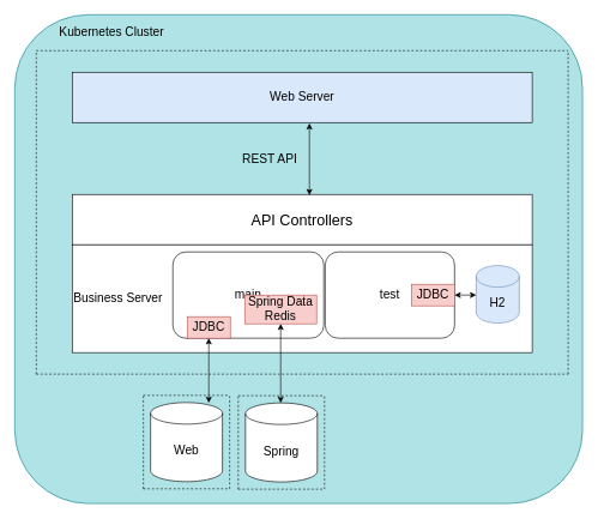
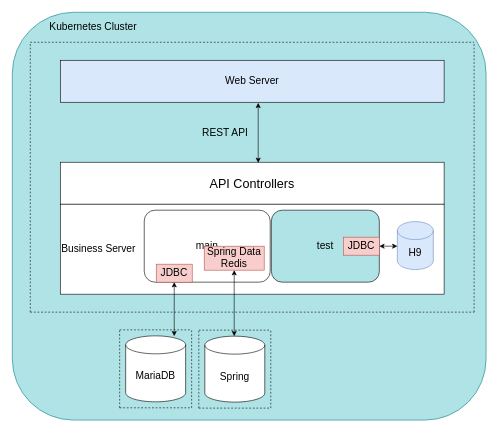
  <mxCell id="0" />
  <mxCell id="1" parent="0" />
  <mxCell id="2" value="" style="rounded=1;whiteSpace=wrap;html=1;fontSize=17;fillColor=#b0e3e6;strokeColor=#0e8088;" vertex="1" parent="1"><mxGeometry x="20" y="20" width="790" height="680" as="geometry" /></mxCell>
  <mxCell id="3" value="&lt;font style=&quot;font-size: 21px&quot;&gt;API Controllers&lt;/font&gt;" style="rounded=0;whiteSpace=wrap;html=1;" vertex="1" parent="1"><mxGeometry x="100" y="270" width="640" height="70" as="geometry" /></mxCell>
  <mxCell id="4" value="&lt;font style=&quot;font-size: 17px&quot;&gt;Business Server&lt;/font&gt;" style="rounded=0;whiteSpace=wrap;html=1;align=left;" vertex="1" parent="1"><mxGeometry x="100" y="340" width="640" height="150" as="geometry" /></mxCell>
  <mxCell id="5" value="main" style="rounded=1;whiteSpace=wrap;html=1;fontSize=17;" vertex="1" parent="1"><mxGeometry x="240" y="350" width="210" height="120" as="geometry" /></mxCell>
- <mxCell id="6" value="test" style="rounded=1;whiteSpace=wrap;html=1;fontSize=17;align=center;" vertex="1" parent="1"><mxGeometry x="452" y="350" width="180" height="120" as="geometry" /></mxCell>
- <mxCell id="7" value="H2" style="shape=cylinder3;whiteSpace=wrap;html=1;boundedLbl=1;backgroundOutline=1;size=15;fontSize=17;fillColor=#dae8fc;strokeColor=#6c8ebf;" vertex="1" parent="1"><mxGeometry x="662" y="369" width="60" height="80" as="geometry" /></mxCell>
+ <mxCell id="6" value="test" style="rounded=1;whiteSpace=wrap;html=1;fontSize=17;align=center;fillColor=#b0e3e6;" vertex="1" parent="1"><mxGeometry x="452" y="350" width="180" height="120" as="geometry" /></mxCell>
+ <mxCell id="7" value="H9" style="shape=cylinder3;whiteSpace=wrap;html=1;boundedLbl=1;backgroundOutline=1;size=15;fontSize=17;fillColor=#dae8fc;strokeColor=#6c8ebf;" vertex="1" parent="1"><mxGeometry x="662" y="369" width="60" height="80" as="geometry" /></mxCell>
  <mxCell id="8" value="" style="endArrow=classic;startArrow=classic;html=1;rounded=0;fontSize=17;" edge="1" parent="1"><mxGeometry width="50" height="50" relative="1" as="geometry"><mxPoint x="430" y="271" as="sourcePoint" /><mxPoint x="430" y="171" as="targetPoint" /></mxGeometry></mxCell>
  <mxCell id="9" value="REST API" style="text;html=1;strokeColor=none;fillColor=none;align=center;verticalAlign=middle;whiteSpace=wrap;rounded=0;fontSize=17;" vertex="1" parent="1"><mxGeometry x="315" y="206" width="120" height="30" as="geometry" /></mxCell>
  <mxCell id="10" value="Web Server" style="rounded=0;whiteSpace=wrap;html=1;fontSize=17;fillColor=#dae8fc;" vertex="1" parent="1"><mxGeometry x="100" y="100" width="640" height="70" as="geometry" /></mxCell>
  <mxCell id="11" value="" style="endArrow=classic;startArrow=classic;html=1;rounded=0;fontSize=17;exitX=1;exitY=0.5;exitDx=0;exitDy=0;" edge="1" parent="1"><mxGeometry width="50" height="50" relative="1" as="geometry"><mxPoint x="632" y="410" as="sourcePoint" /><mxPoint x="662" y="410" as="targetPoint" /></mxGeometry></mxCell>
  <mxCell id="12" value="JDBC" style="rounded=0;whiteSpace=wrap;html=1;fontSize=17;fillColor=#f8cecc;strokeColor=#b85450;" vertex="1" parent="1"><mxGeometry x="572" y="395" width="60" height="30" as="geometry" /></mxCell>
  <mxCell id="13" value="JDBC" style="rounded=0;whiteSpace=wrap;html=1;fontSize=17;fillColor=#f8cecc;strokeColor=#b85450;" vertex="1" parent="1"><mxGeometry x="260" y="440" width="60" height="30" as="geometry" /></mxCell>
  <mxCell id="14" value="Spring Data Redis" style="rounded=0;whiteSpace=wrap;html=1;fontSize=17;fillColor=#f8cecc;strokeColor=#b85450;" vertex="1" parent="1"><mxGeometry x="340" y="410" width="100" height="40" as="geometry" /></mxCell>
  <mxCell id="15" value="" style="endArrow=none;dashed=1;html=1;rounded=0;fontSize=17;" edge="1" parent="1"><mxGeometry width="50" height="50" relative="1" as="geometry"><mxPoint x="50" y="520" as="sourcePoint" /><mxPoint x="50" y="70" as="targetPoint" /></mxGeometry></mxCell>
  <mxCell id="16" value="" style="endArrow=none;dashed=1;html=1;rounded=0;fontSize=17;" edge="1" parent="1"><mxGeometry width="50" height="50" relative="1" as="geometry"><mxPoint x="790" y="520" as="sourcePoint" /><mxPoint x="790" y="70" as="targetPoint" /></mxGeometry></mxCell>
  <mxCell id="17" value="" style="endArrow=none;dashed=1;html=1;rounded=0;fontSize=17;" edge="1" parent="1"><mxGeometry width="50" height="50" relative="1" as="geometry"><mxPoint x="50" y="70" as="sourcePoint" /><mxPoint x="790" y="70" as="targetPoint" /></mxGeometry></mxCell>
  <mxCell id="18" value="" style="endArrow=none;dashed=1;html=1;rounded=0;fontSize=17;" edge="1" parent="1"><mxGeometry width="50" height="50" relative="1" as="geometry"><mxPoint x="50" y="520" as="sourcePoint" /><mxPoint x="790" y="520" as="targetPoint" /></mxGeometry></mxCell>
  <mxCell id="19" value="" style="endArrow=classic;startArrow=classic;html=1;rounded=0;fontSize=17;entryX=0.5;entryY=1;entryDx=0;entryDy=0;" edge="1" parent="1" target="13"><mxGeometry width="50" height="50" relative="1" as="geometry"><mxPoint x="290" y="560" as="sourcePoint" /><mxPoint x="350" y="530" as="targetPoint" /></mxGeometry></mxCell>
  <mxCell id="20" value="" style="endArrow=classic;startArrow=classic;html=1;rounded=0;fontSize=17;entryX=0.5;entryY=1;entryDx=0;entryDy=0;" edge="1" parent="1" target="14"><mxGeometry width="50" height="50" relative="1" as="geometry"><mxPoint x="390" y="560" as="sourcePoint" /><mxPoint x="400" y="490" as="targetPoint" /></mxGeometry></mxCell>
- <mxCell id="21" value="Web" style="shape=cylinder3;whiteSpace=wrap;html=1;boundedLbl=1;backgroundOutline=1;size=15;fontSize=17;" vertex="1" parent="1"><mxGeometry x="209" y="559.5" width="100" height="110" as="geometry" /></mxCell>
+ <mxCell id="21" value="MariaDB" style="shape=cylinder3;whiteSpace=wrap;html=1;boundedLbl=1;backgroundOutline=1;size=15;fontSize=17;" vertex="1" parent="1"><mxGeometry x="209" y="559.5" width="100" height="110" as="geometry" /></mxCell>
  <mxCell id="22" value="" style="endArrow=none;dashed=1;html=1;rounded=0;fontSize=17;" edge="1" parent="1"><mxGeometry width="50" height="50" relative="1" as="geometry"><mxPoint x="199" y="679.5" as="sourcePoint" /><mxPoint x="199" y="549.5" as="targetPoint" /></mxGeometry></mxCell>
  <mxCell id="23" value="" style="endArrow=none;dashed=1;html=1;rounded=0;fontSize=17;" edge="1" parent="1"><mxGeometry width="50" height="50" relative="1" as="geometry"><mxPoint x="199" y="549.5" as="sourcePoint" /><mxPoint x="319" y="549.5" as="targetPoint" /></mxGeometry></mxCell>
  <mxCell id="24" value="" style="endArrow=none;dashed=1;html=1;rounded=0;fontSize=17;" edge="1" parent="1"><mxGeometry width="50" height="50" relative="1" as="geometry"><mxPoint x="319" y="679.5" as="sourcePoint" /><mxPoint x="319" y="549.5" as="targetPoint" /></mxGeometry></mxCell>
  <mxCell id="25" value="" style="endArrow=none;dashed=1;html=1;rounded=0;fontSize=17;" edge="1" parent="1"><mxGeometry width="50" height="50" relative="1" as="geometry"><mxPoint x="199" y="679.5" as="sourcePoint" /><mxPoint x="319" y="679.5" as="targetPoint" /></mxGeometry></mxCell>
  <mxCell id="26" value="Spring" style="shape=cylinder3;whiteSpace=wrap;html=1;boundedLbl=1;backgroundOutline=1;size=15;fontSize=17;" vertex="1" parent="1"><mxGeometry x="341" y="560" width="100" height="110" as="geometry" /></mxCell>
  <mxCell id="27" value="" style="endArrow=none;dashed=1;html=1;rounded=0;fontSize=17;" edge="1" parent="1"><mxGeometry width="50" height="50" relative="1" as="geometry"><mxPoint x="331" y="680" as="sourcePoint" /><mxPoint x="331" y="550" as="targetPoint" /></mxGeometry></mxCell>
  <mxCell id="28" value="" style="endArrow=none;dashed=1;html=1;rounded=0;fontSize=17;" edge="1" parent="1"><mxGeometry width="50" height="50" relative="1" as="geometry"><mxPoint x="331" y="550" as="sourcePoint" /><mxPoint x="451" y="550" as="targetPoint" /></mxGeometry></mxCell>
  <mxCell id="29" value="" style="endArrow=none;dashed=1;html=1;rounded=0;fontSize=17;" edge="1" parent="1"><mxGeometry width="50" height="50" relative="1" as="geometry"><mxPoint x="451" y="680" as="sourcePoint" /><mxPoint x="451" y="550" as="targetPoint" /></mxGeometry></mxCell>
  <mxCell id="30" value="" style="endArrow=none;dashed=1;html=1;rounded=0;fontSize=17;" edge="1" parent="1"><mxGeometry width="50" height="50" relative="1" as="geometry"><mxPoint x="331" y="680" as="sourcePoint" /><mxPoint x="451" y="680" as="targetPoint" /></mxGeometry></mxCell>
  <mxCell id="31" value="Kubernetes Cluster" style="text;html=1;strokeColor=none;fillColor=none;align=center;verticalAlign=middle;whiteSpace=wrap;rounded=0;fontSize=17;" vertex="1" parent="1"><mxGeometry x="75" y="30" width="160" height="30" as="geometry" /></mxCell>
